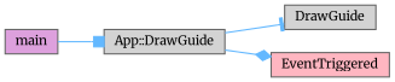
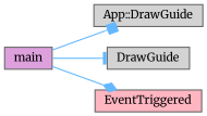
  digraph {
    fontname=Merriweather
    rankdir=LR
    node [color=grey40 fillcolor=lightgrey fontname=Merriweather fontsize=10 shape=box style=filled]
    edge [color=steelblue1 fontname=Merriweather fontsize=10 labelfontname=Helvetica labelfontsize=10 style=solid]
    n1 [color=gray40 fillcolor=plum fontcolor=black height=0.2 label=main width=0.4]
    n2 [height=0.2 label="App::DrawGuide" width=0.4]
    n3 [height=0.2 label=DrawGuide width=0.4]
    n4 [fillcolor=lightpink height=0.2 label=EventTriggered width=0.4]
    n1 -> n2 [arrowhead=box]
-   n2 -> n3 [arrowhead=tee]
-   n2 -> n4 [arrowhead=diamond]
+   n1 -> n3 [arrowhead=tee]
+   n1 -> n4 [arrowhead=diamond]
  }
